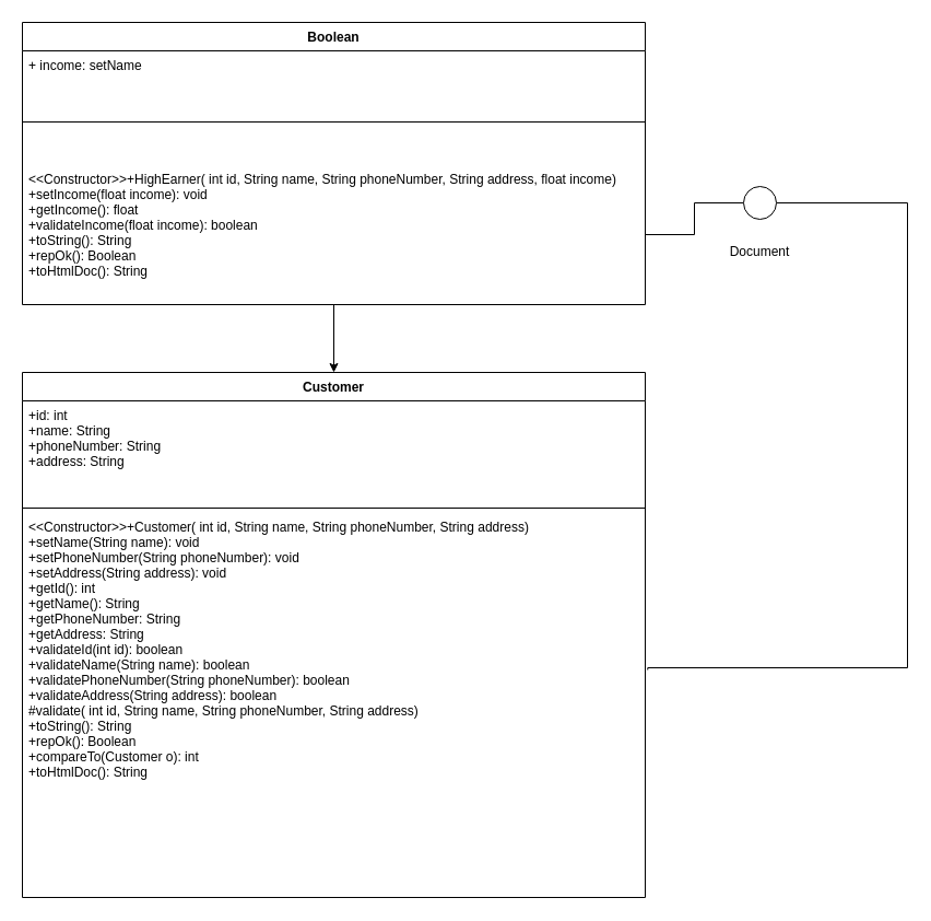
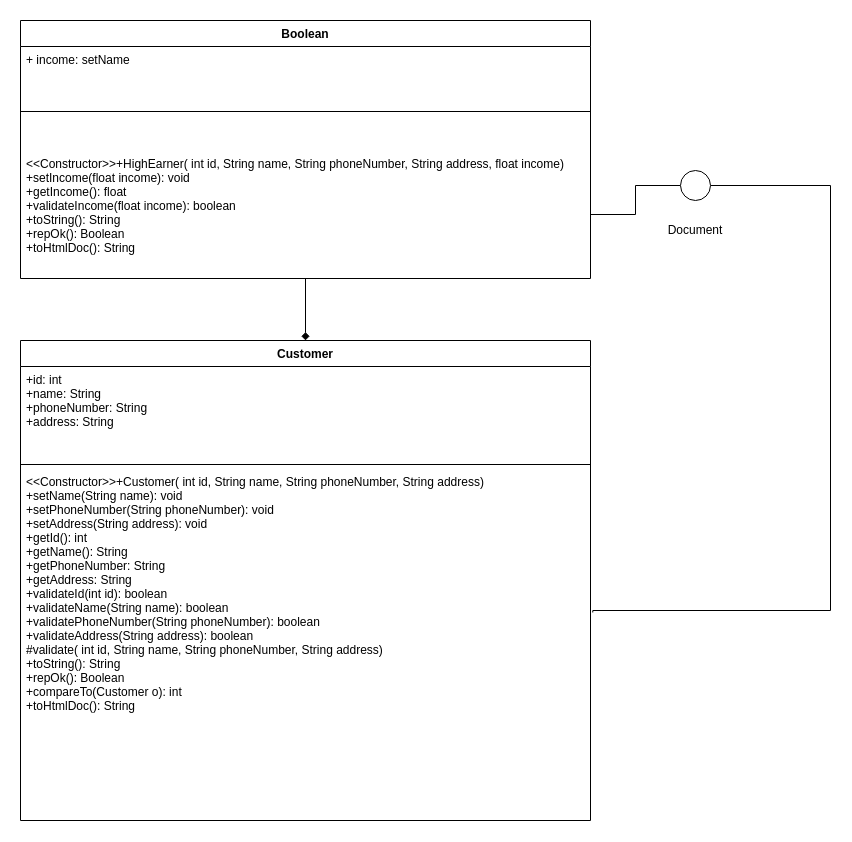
  <mxCell id="0" />
  <mxCell id="1" parent="0" />
  <mxCell id="2" style="edgeStyle=orthogonalEdgeStyle;rounded=0;orthogonalLoop=1;jettySize=auto;html=1;endArrow=none;endFill=0;" edge="1" parent="1" source="4" target="10"><mxGeometry relative="1" as="geometry" /></mxCell>
  <mxCell id="3" style="edgeStyle=orthogonalEdgeStyle;rounded=0;orthogonalLoop=1;jettySize=auto;html=1;entryX=1.004;entryY=0.409;entryDx=0;entryDy=0;entryPerimeter=0;endArrow=none;endFill=0;" edge="1" parent="1" source="4" target="14"><mxGeometry relative="1" as="geometry"><mxPoint x="760" y="610" as="targetPoint" /><Array as="points"><mxPoint x="830" y="185" /><mxPoint x="830" y="610" /><mxPoint x="592" y="610" /></Array></mxGeometry></mxCell>
  <mxCell id="4" value="" style="ellipse;fillColor=#ffffff;strokeColor=#000000;" vertex="1" parent="1"><mxGeometry x="680" y="170" width="30" height="30" as="geometry" /></mxCell>
  <mxCell id="5" value="Document" style="text;html=1;strokeColor=none;fillColor=none;align=center;verticalAlign=middle;whiteSpace=wrap;rounded=0;" vertex="1" parent="1"><mxGeometry x="675" y="220" width="40" height="20" as="geometry" /></mxCell>
- <mxCell id="6" style="edgeStyle=orthogonalEdgeStyle;rounded=0;orthogonalLoop=1;jettySize=auto;html=1;entryX=0.5;entryY=0;entryDx=0;entryDy=0;" edge="1" parent="1" source="7" target="11"><mxGeometry relative="1" as="geometry" /></mxCell>
+ <mxCell id="6" style="edgeStyle=orthogonalEdgeStyle;rounded=0;orthogonalLoop=1;jettySize=auto;html=1;entryX=0.5;entryY=0;entryDx=0;entryDy=0;endArrow=diamond;" edge="1" parent="1" source="7" target="11"><mxGeometry relative="1" as="geometry" /></mxCell>
  <mxCell id="7" value="Boolean" style="swimlane;fontStyle=1;align=center;verticalAlign=top;childLayout=stackLayout;horizontal=1;startSize=26;horizontalStack=0;resizeParent=1;resizeParentMax=0;resizeLast=0;collapsible=1;marginBottom=0;" vertex="1" parent="1"><mxGeometry x="20" y="20" width="570" height="258" as="geometry" /></mxCell>
  <mxCell id="8" value="+ income: setName " style="text;strokeColor=none;fillColor=none;align=left;verticalAlign=top;spacingLeft=4;spacingRight=4;overflow=hidden;rotatable=0;points=[[0,0.5],[1,0.5]];portConstraint=eastwest;" vertex="1" parent="7"><mxGeometry y="26" width="570" height="26" as="geometry" /></mxCell>
  <mxCell id="9" value="" style="line;strokeWidth=1;fillColor=none;align=left;verticalAlign=middle;spacingTop=-1;spacingLeft=3;spacingRight=3;rotatable=0;labelPosition=right;points=[];portConstraint=eastwest;" vertex="1" parent="7"><mxGeometry y="52" width="570" height="78" as="geometry" /></mxCell>
  <mxCell id="10" value="&lt;&lt;Constructor&gt;&gt;+HighEarner( int id, String name, String phoneNumber, String address, float income)&#10;+setIncome(float income): void&#10;+getIncome(): float&#10;+validateIncome(float income): boolean&#10;+toString(): String&#10;+repOk(): Boolean&#10;+toHtmlDoc(): String&#10;" style="text;strokeColor=none;fillColor=none;align=left;verticalAlign=top;spacingLeft=4;spacingRight=4;overflow=hidden;rotatable=0;points=[[0,0.5],[1,0.5]];portConstraint=eastwest;" vertex="1" parent="7"><mxGeometry y="130" width="570" height="128" as="geometry" /></mxCell>
  <mxCell id="11" value="Customer" style="swimlane;fontStyle=1;align=center;verticalAlign=top;childLayout=stackLayout;horizontal=1;startSize=26;horizontalStack=0;resizeParent=1;resizeParentMax=0;resizeLast=0;collapsible=1;marginBottom=0;" vertex="1" parent="1"><mxGeometry x="20" y="340" width="570" height="480" as="geometry" /></mxCell>
  <mxCell id="12" value="+id: int&#10;+name: String&#10;+phoneNumber: String&#10;+address: String" style="text;strokeColor=none;fillColor=none;align=left;verticalAlign=top;spacingLeft=4;spacingRight=4;overflow=hidden;rotatable=0;points=[[0,0.5],[1,0.5]];portConstraint=eastwest;" vertex="1" parent="11"><mxGeometry y="26" width="570" height="94" as="geometry" /></mxCell>
  <mxCell id="13" value="" style="line;strokeWidth=1;fillColor=none;align=left;verticalAlign=middle;spacingTop=-1;spacingLeft=3;spacingRight=3;rotatable=0;labelPosition=right;points=[];portConstraint=eastwest;" vertex="1" parent="11"><mxGeometry y="120" width="570" height="8" as="geometry" /></mxCell>
  <mxCell id="14" value="&lt;&lt;Constructor&gt;&gt;+Customer( int id, String name, String phoneNumber, String address)&#10;+setName(String name): void&#10;+setPhoneNumber(String phoneNumber): void&#10;+setAddress(String address): void&#10;+getId(): int&#10;+getName(): String&#10;+getPhoneNumber: String&#10;+getAddress: String&#10;+validateId(int id): boolean&#10;+validateName(String name): boolean&#10;+validatePhoneNumber(String phoneNumber): boolean&#10;+validateAddress(String address): boolean&#10;#validate( int id, String name, String phoneNumber, String address)&#10;+toString(): String&#10;+repOk(): Boolean&#10;+compareTo(Customer o): int&#10;+toHtmlDoc(): String" style="text;strokeColor=none;fillColor=none;align=left;verticalAlign=top;spacingLeft=4;spacingRight=4;overflow=hidden;rotatable=0;points=[[0,0.5],[1,0.5]];portConstraint=eastwest;" vertex="1" parent="11"><mxGeometry y="128" width="570" height="352" as="geometry" /></mxCell>
